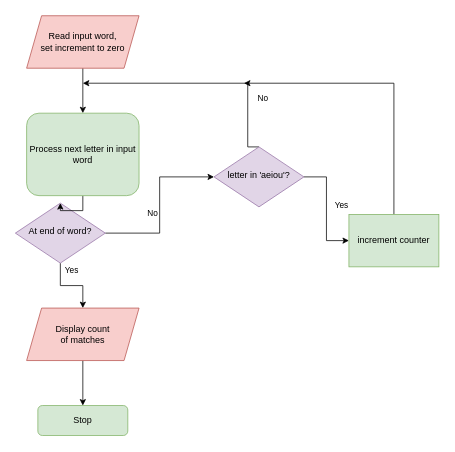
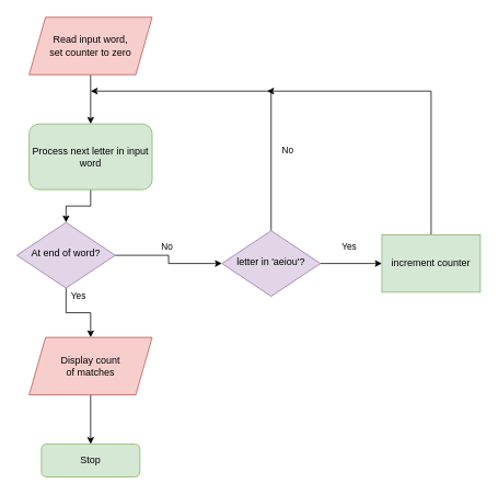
  <mxCell id="0" />
  <mxCell id="1" parent="0" />
  <mxCell id="2" value="Yes" style="edgeStyle=orthogonalEdgeStyle;rounded=0;orthogonalLoop=1;jettySize=auto;html=1;entryX=0.5;entryY=0;entryDx=0;entryDy=0;" edge="1" parent="1" source="4" target="11"><mxGeometry y="20" relative="1" as="geometry"><mxPoint x="-70" y="470" as="targetPoint" /><mxPoint as="offset" /></mxGeometry></mxCell>
  <mxCell id="3" value="No" style="edgeStyle=orthogonalEdgeStyle;rounded=0;orthogonalLoop=1;jettySize=auto;html=1;exitX=1;exitY=0.5;exitDx=0;exitDy=0;" edge="1" parent="1" source="4" target="16"><mxGeometry x="-0.1" y="10" relative="1" as="geometry"><mxPoint as="offset" /></mxGeometry></mxCell>
  <mxCell id="4" value="At end of word?" style="rhombus;whiteSpace=wrap;html=1;shadow=0;fontFamily=Helvetica;fontSize=12;align=center;strokeWidth=1;spacing=6;spacingTop=-4;fillColor=#e1d5e7;strokeColor=#9673a6;" parent="1" vertex="1"><mxGeometry x="20" y="270" width="120" height="80" as="geometry" /></mxCell>
  <mxCell id="5" value="Stop" style="rounded=1;whiteSpace=wrap;html=1;fontSize=12;glass=0;strokeWidth=1;shadow=0;fillColor=#d5e8d4;strokeColor=#82b366;" parent="1" vertex="1"><mxGeometry x="50" y="540" width="120" height="40" as="geometry" /></mxCell>
  <mxCell id="6" style="edgeStyle=orthogonalEdgeStyle;rounded=0;orthogonalLoop=1;jettySize=auto;html=1;exitX=0.5;exitY=1;exitDx=0;exitDy=0;entryX=0.5;entryY=0;entryDx=0;entryDy=0;" edge="1" parent="1" source="7" target="9"><mxGeometry relative="1" as="geometry" /></mxCell>
- <mxCell id="7" value="Read input word, &lt;br&gt;set increment to zero" style="shape=parallelogram;perimeter=parallelogramPerimeter;whiteSpace=wrap;html=1;fixedSize=1;fillColor=#f8cecc;strokeColor=#b85450;" vertex="1" parent="1"><mxGeometry x="35" y="20" width="150" height="70" as="geometry" /></mxCell>
+ <mxCell id="7" value="Read input word, &lt;br&gt;set counter to zero" style="shape=parallelogram;perimeter=parallelogramPerimeter;whiteSpace=wrap;html=1;fixedSize=1;fillColor=#f8cecc;strokeColor=#b85450;" vertex="1" parent="1"><mxGeometry x="35" y="20" width="150" height="70" as="geometry" /></mxCell>
  <mxCell id="8" value="" style="edgeStyle=orthogonalEdgeStyle;rounded=0;orthogonalLoop=1;jettySize=auto;html=1;" edge="1" parent="1" source="9" target="4"><mxGeometry relative="1" as="geometry" /></mxCell>
- <mxCell id="9" value="Process next letter in input word" style="rounded=1;whiteSpace=wrap;html=1;fontSize=12;glass=0;strokeWidth=1;shadow=0;fillColor=#d5e8d4;strokeColor=#82b366;" vertex="1" parent="1"><mxGeometry x="35" y="150" width="150" height="110" as="geometry" /></mxCell>
+ <mxCell id="9" value="Process next letter in input word" style="rounded=1;whiteSpace=wrap;html=1;fontSize=12;glass=0;strokeWidth=1;shadow=0;fillColor=#d5e8d4;strokeColor=#82b366;" vertex="1" parent="1"><mxGeometry x="35" y="150" width="150" height="80" as="geometry" /></mxCell>
  <mxCell id="10" style="edgeStyle=orthogonalEdgeStyle;rounded=0;orthogonalLoop=1;jettySize=auto;html=1;" edge="1" parent="1" source="11" target="5"><mxGeometry relative="1" as="geometry"><mxPoint x="110" y="600" as="targetPoint" /></mxGeometry></mxCell>
  <mxCell id="11" value="Display count &lt;br&gt;of matches" style="shape=parallelogram;perimeter=parallelogramPerimeter;whiteSpace=wrap;html=1;fixedSize=1;fillColor=#f8cecc;strokeColor=#b85450;" vertex="1" parent="1"><mxGeometry x="35" y="410" width="150" height="70" as="geometry" /></mxCell>
  <mxCell id="12" style="edgeStyle=orthogonalEdgeStyle;rounded=0;orthogonalLoop=1;jettySize=auto;html=1;" edge="1" parent="1" source="13"><mxGeometry relative="1" as="geometry"><mxPoint x="325" y="110" as="targetPoint" /><Array as="points"><mxPoint x="525" y="110" /></Array></mxGeometry></mxCell>
  <mxCell id="13" value="increment counter" style="whiteSpace=wrap;html=1;fontSize=12;glass=0;strokeWidth=1;shadow=0;fillColor=#d5e8d4;strokeColor=#82b366;rounded=0;" vertex="1" parent="1"><mxGeometry x="465" y="285" width="120" height="70" as="geometry" /></mxCell>
  <mxCell id="14" value="No" style="edgeStyle=orthogonalEdgeStyle;rounded=0;orthogonalLoop=1;jettySize=auto;html=1;exitX=0.5;exitY=0;exitDx=0;exitDy=0;" edge="1" parent="1" source="16"><mxGeometry x="-0.5" y="-20" relative="1" as="geometry"><mxPoint x="110" y="110" as="targetPoint" /><Array as="points"><mxPoint x="330" y="110" /></Array><mxPoint as="offset" /></mxGeometry></mxCell>
  <mxCell id="15" value="Yes" style="edgeStyle=orthogonalEdgeStyle;rounded=0;orthogonalLoop=1;jettySize=auto;html=1;entryX=0;entryY=0.5;entryDx=0;entryDy=0;" edge="1" parent="1" source="16" target="13"><mxGeometry x="-0.067" y="20" relative="1" as="geometry"><mxPoint as="offset" /></mxGeometry></mxCell>
- <mxCell id="16" value="letter in 'aeiou'?" style="rhombus;whiteSpace=wrap;html=1;shadow=0;fontFamily=Helvetica;fontSize=12;align=center;strokeWidth=1;spacing=6;spacingTop=-4;fillColor=#e1d5e7;strokeColor=#9673a6;" vertex="1" parent="1"><mxGeometry x="285" y="195" width="120" height="80" as="geometry" /></mxCell>
+ <mxCell id="16" value="letter in 'aeiou'?" style="rhombus;whiteSpace=wrap;html=1;shadow=0;fontFamily=Helvetica;fontSize=12;align=center;strokeWidth=1;spacing=6;spacingTop=-4;fillColor=#e1d5e7;strokeColor=#9673a6;" vertex="1" parent="1"><mxGeometry x="270" y="280" width="120" height="80" as="geometry" /></mxCell>
